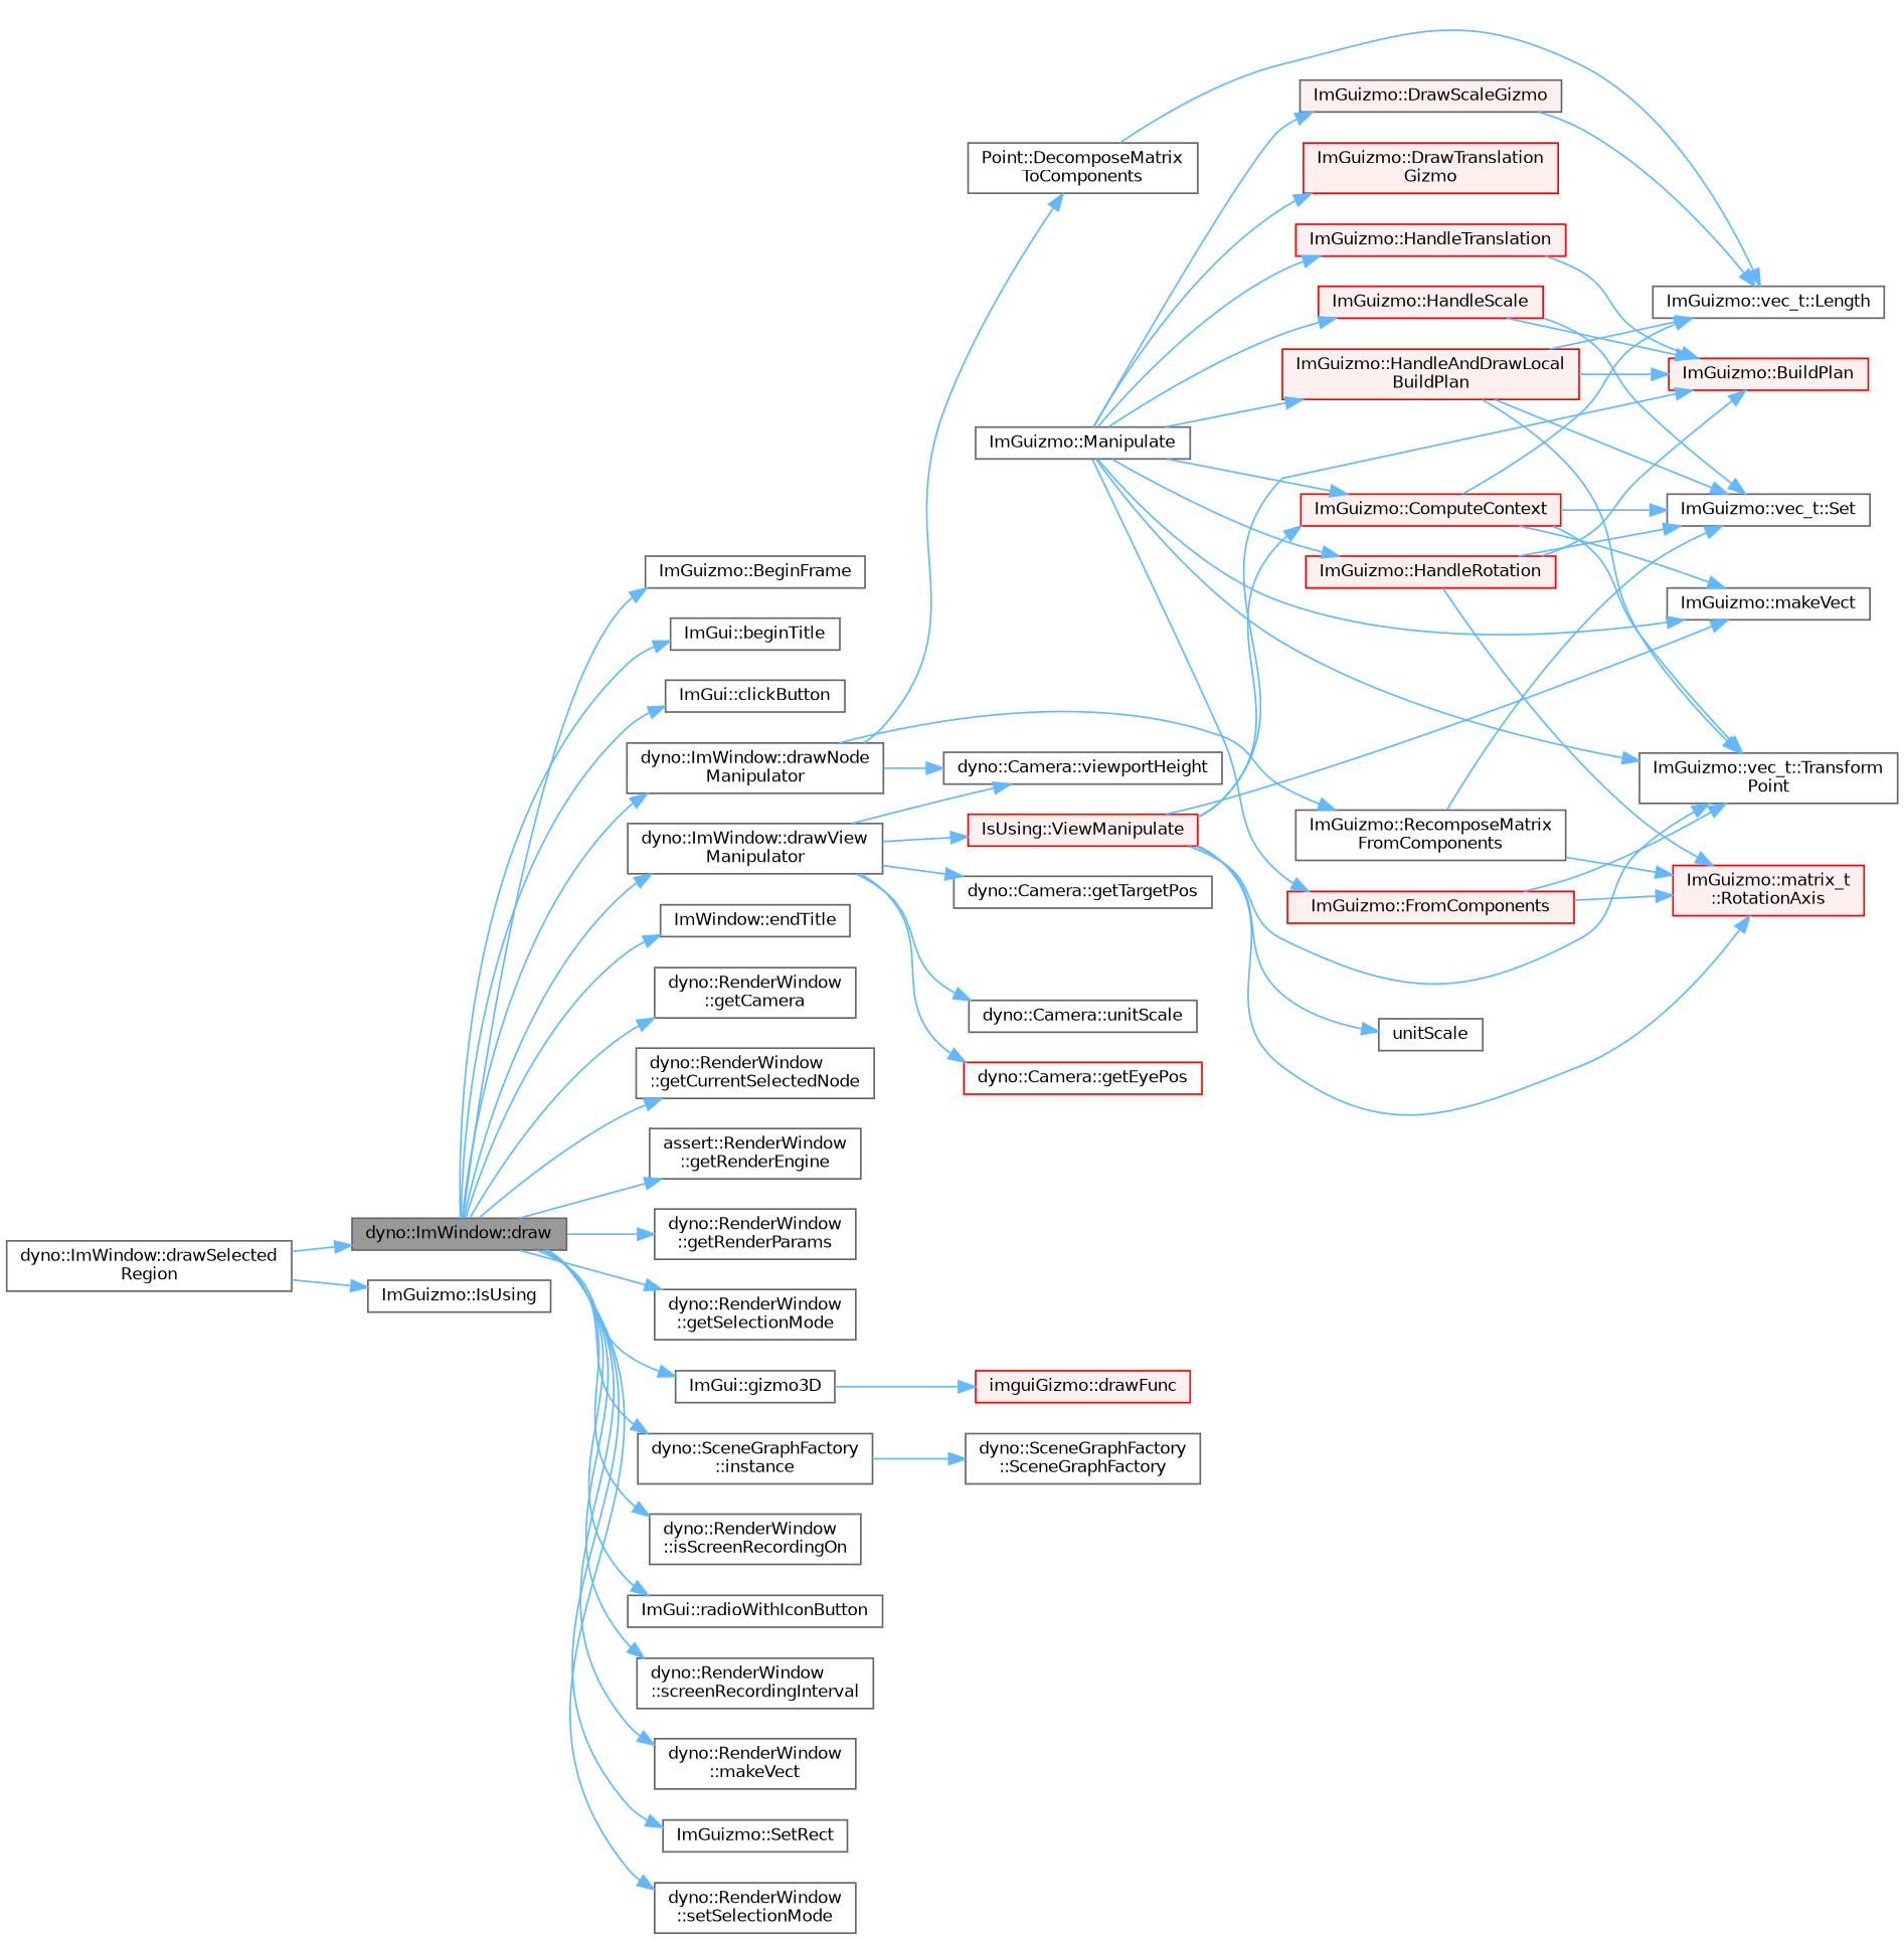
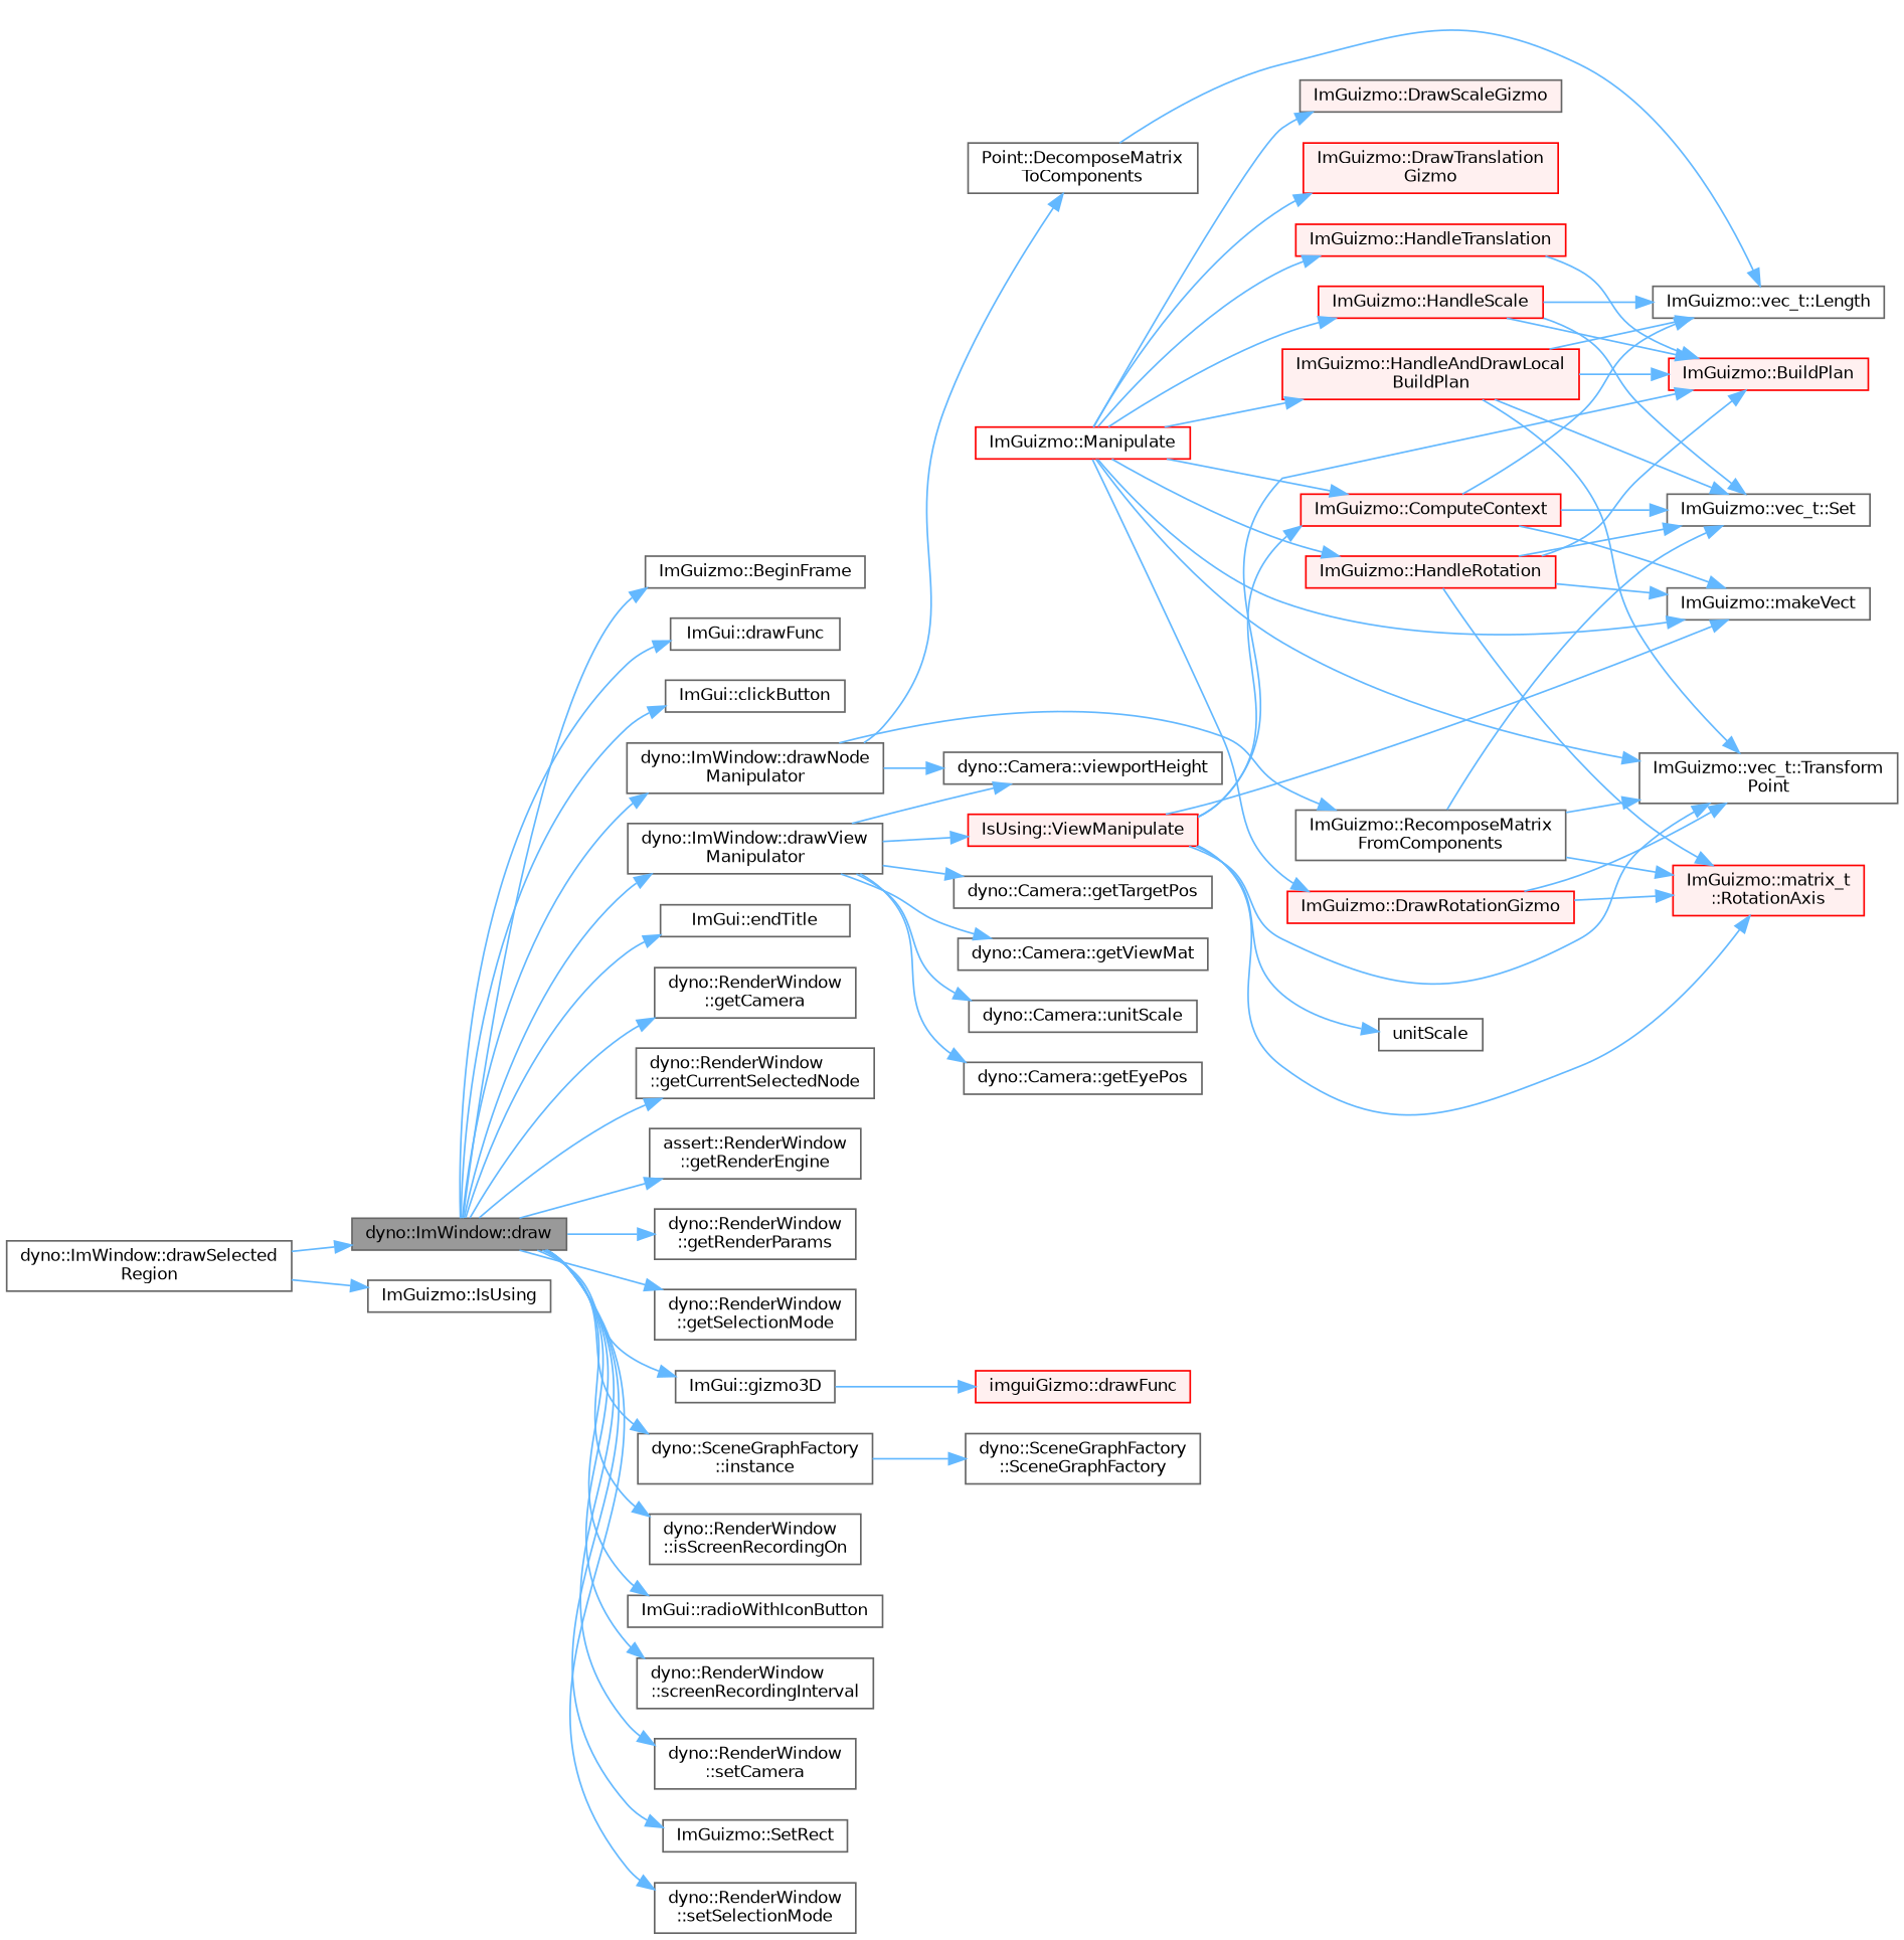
  digraph {
    rankdir=LR
    node [color=grey40 fillcolor=white fontname=Helvetica fontsize=10 shape=box style=filled]
    edge [color=steelblue1 fontname=Helvetica fontsize=10 labelfontname=Helvetica labelfontsize=10 style=solid]
    n1 [color=gray40 fillcolor=grey60 fontcolor=black height=0.2 label="dyno::ImWindow::draw" width=0.4]
    n2 [height=0.2 label="ImGuizmo::BeginFrame" width=0.4]
-   n3 [height=0.2 label="ImGui::beginTitle" width=0.4]
+   n3 [height=0.2 label="ImGui::drawFunc" width=0.4]
    n4 [height=0.2 label="ImGui::clickButton" width=0.4]
    n5 [height=0.2 label="dyno::ImWindow::drawNode\lManipulator" width=0.4]
    n6 [height=0.2 label="dyno::ImWindow::drawView\lManipulator" width=0.4]
-   n7 [height=0.2 label="ImWindow::endTitle" width=0.4]
+   n7 [height=0.2 label="ImGui::endTitle" width=0.4]
    n8 [height=0.2 label="dyno::RenderWindow\l::getCamera" width=0.4]
    n9 [height=0.2 label="dyno::RenderWindow\l::getCurrentSelectedNode" width=0.4]
    n10 [height=0.2 label="assert::RenderWindow\l::getRenderEngine" width=0.4]
    n11 [height=0.2 label="dyno::RenderWindow\l::getRenderParams" width=0.4]
    n12 [height=0.2 label="dyno::RenderWindow\l::getSelectionMode" width=0.4]
    n13 [height=0.2 label="ImGui::gizmo3D" width=0.4]
    n14 [height=0.2 label="dyno::SceneGraphFactory\l::instance" width=0.4]
    n15 [height=0.2 label="dyno::RenderWindow\l::isScreenRecordingOn" width=0.4]
    n16 [height=0.2 label="ImGui::radioWithIconButton" width=0.4]
    n17 [height=0.2 label="dyno::RenderWindow\l::screenRecordingInterval" width=0.4]
-   n18 [height=0.2 label="dyno::RenderWindow\l::makeVect" width=0.4]
+   n18 [height=0.2 label="dyno::RenderWindow\l::setCamera" width=0.4]
    n19 [height=0.2 label="ImGuizmo::SetRect" width=0.4]
    n20 [height=0.2 label="dyno::RenderWindow\l::setSelectionMode" width=0.4]
    n21 [height=0.2 label="Point::DecomposeMatrix\lToComponents" width=0.4]
    n22 [height=0.2 label="ImGuizmo::RecomposeMatrix\lFromComponents" width=0.4]
    n23 [height=0.2 label="dyno::Camera::viewportHeight" width=0.4]
    n24 [height=0.2 label="dyno::ImWindow::drawSelected\lRegion" width=0.4]
    n25 [height=0.2 label="ImGuizmo::IsUsing" width=0.4]
-   n26 [color=red height=0.2 label="dyno::Camera::getEyePos" width=0.4]
+   n26 [height=0.2 label="dyno::Camera::getEyePos" width=0.4]
    n27 [height=0.2 label="dyno::Camera::getTargetPos" width=0.4]
+   n28 [height=0.2 label="dyno::Camera::getViewMat" width=0.4]
    n29 [height=0.2 label="dyno::Camera::unitScale" width=0.4]
    n30 [color=red fillcolor="#FFF0F0" height=0.2 label="IsUsing::ViewManipulate" width=0.4]
    n31 [color=red fillcolor="#FFF0F0" height=0.2 label="imguiGizmo::drawFunc" width=0.4]
    n32 [height=0.2 label="dyno::SceneGraphFactory\l::SceneGraphFactory" width=0.4]
    n33 [height=0.2 label="ImGuizmo::vec_t::Length" width=0.4]
-   n34 [height=0.2 label="ImGuizmo::Manipulate" width=0.4]
+   n34 [color=red height=0.2 label="ImGuizmo::Manipulate" width=0.4]
    n35 [color=red fillcolor="#FFF0F0" height=0.2 label="ImGuizmo::ComputeContext" width=0.4]
    n36 [height=0.2 label="ImGuizmo::makeVect" width=0.4]
    n37 [height=0.2 label="ImGuizmo::vec_t::Transform\lPoint" width=0.4]
-   n38 [color=red fillcolor="#FFF0F0" height=0.2 label="ImGuizmo::FromComponents" width=0.4]
+   n38 [color=red fillcolor="#FFF0F0" height=0.2 label="ImGuizmo::DrawRotationGizmo" width=0.4]
    n39 [fillcolor="#FFF0F0" height=0.2 label="ImGuizmo::DrawScaleGizmo" width=0.4]
    n40 [color=red fillcolor="#FFF0F0" height=0.2 label="ImGuizmo::DrawTranslation\lGizmo" width=0.4]
    n41 [color=red fillcolor="#FFF0F0" height=0.2 label="ImGuizmo::HandleAndDrawLocal\lBuildPlan" width=0.4]
    n42 [color=red fillcolor="#FFF0F0" height=0.2 label="ImGuizmo::HandleRotation" width=0.4]
    n43 [color=red fillcolor="#FFF0F0" height=0.2 label="ImGuizmo::HandleScale" width=0.4]
    n44 [color=red fillcolor="#FFF0F0" height=0.2 label="ImGuizmo::HandleTranslation" width=0.4]
    n45 [height=0.2 label="ImGuizmo::vec_t::Set" width=0.4]
    n46 [color=red fillcolor="#FFF0F0" height=0.2 label="ImGuizmo::matrix_t\l::RotationAxis" width=0.4]
    n47 [color=red fillcolor="#FFF0F0" height=0.2 label="ImGuizmo::BuildPlan" width=0.4]
    n48 [height=0.2 label=unitScale width=0.4]
    n1 -> n2
    n1 -> n3
    n1 -> n4
    n1 -> n5
    n1 -> n6
    n1 -> n7
    n1 -> n8
    n1 -> n9
    n1 -> n10
    n1 -> n11
    n1 -> n12
    n1 -> n13
    n1 -> n14
    n1 -> n15
    n1 -> n16
    n1 -> n17
    n1 -> n18
    n1 -> n19
    n1 -> n20
    n5 -> n21
    n5 -> n22
    n5 -> n23
    n6 -> n23
    n6 -> n26
    n6 -> n27
+   n6 -> n28
    n6 -> n29
    n6 -> n30
    n13 -> n31
    n14 -> n32
    n21 -> n33
    n22 -> n45
    n22 -> n46
    n24 -> n1
    n24 -> n25
    n30 -> n35
    n30 -> n36
    n30 -> n37
    n30 -> n46
    n30 -> n47
    n30 -> n48
    n34 -> n35
    n34 -> n36
    n34 -> n37
    n34 -> n38
    n34 -> n39
    n34 -> n40
    n34 -> n41
    n34 -> n42
    n34 -> n43
    n34 -> n44
    n35 -> n33
    n35 -> n36
-   n35 -> n37
+   n22 -> n37
    n35 -> n45
    n38 -> n37
    n38 -> n46
    n41 -> n33
    n41 -> n37
    n41 -> n45
    n41 -> n47
+   n42 -> n36
    n42 -> n45
    n42 -> n46
    n42 -> n47
-   n39 -> n33
+   n43 -> n33
    n43 -> n45
    n43 -> n47
    n44 -> n47
  }
